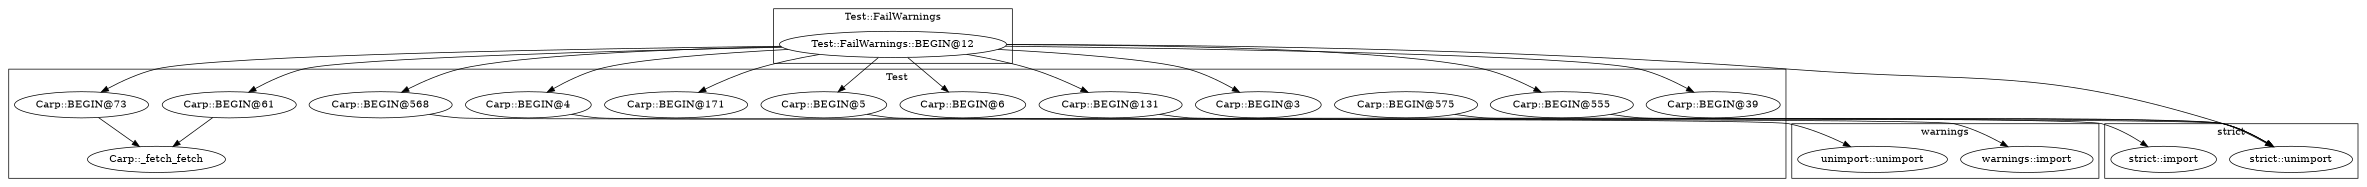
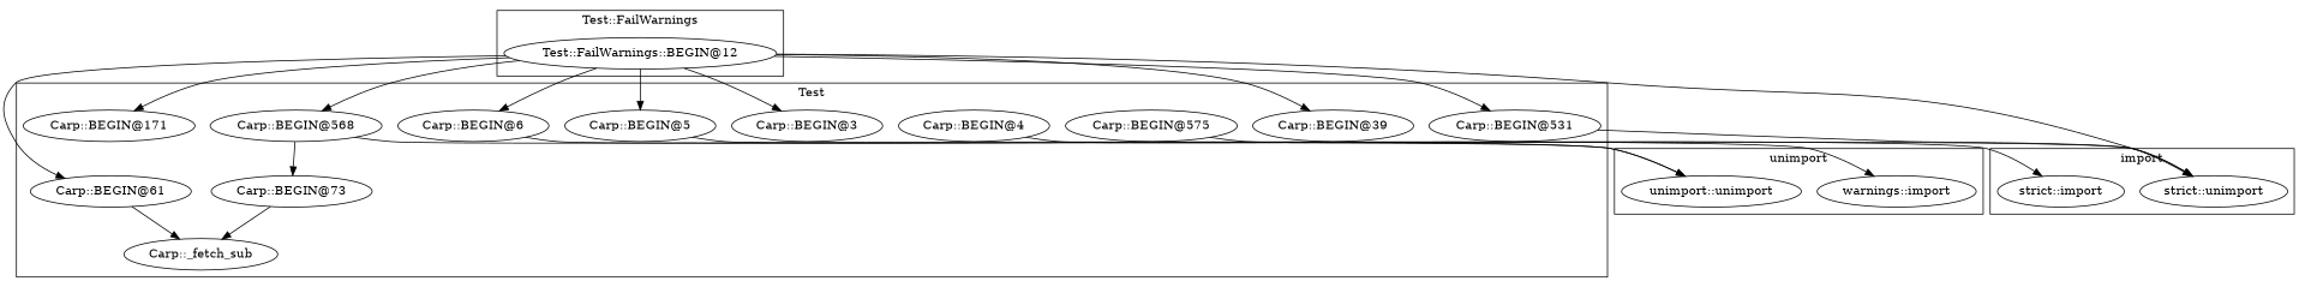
  digraph {
-   "Carp::BEGIN@555"
    "Carp::BEGIN@5"
    "Carp::BEGIN@3"
    "Carp::BEGIN@575"
    "Carp::BEGIN@568"
-   "Carp::_fetch_sub" [label="Carp::_fetch_fetch"]
+   "Carp::_fetch_sub"
    "Carp::BEGIN@6"
    "Carp::BEGIN@4"
    "Carp::BEGIN@171"
    "Carp::BEGIN@73"
-   "Carp::BEGIN@131"
+   "Carp::BEGIN@131" [label="Carp::BEGIN@531"]
    "Carp::BEGIN@61"
    n13 [label="Carp::BEGIN@39"]
    n14 [label="unimport::unimport"]
    "warnings::import"
    "Test::FailWarnings::BEGIN@12"
    "strict::import"
    "strict::unimport"
    subgraph cluster_1 {
      label=Test
-     "Carp::BEGIN@555"
      "Carp::BEGIN@5"
      "Carp::BEGIN@3"
      "Carp::BEGIN@575"
      "Carp::BEGIN@568"
      "Carp::_fetch_sub"
      "Carp::BEGIN@6"
      "Carp::BEGIN@4"
      "Carp::BEGIN@171"
      "Carp::BEGIN@73"
      "Carp::BEGIN@131"
      "Carp::BEGIN@61"
      n13
    }
    subgraph cluster_2 {
-     label=warnings
+     label=unimport
      n14
      "warnings::import"
    }
    subgraph cluster_3 {
      label="Test::FailWarnings"
      "Test::FailWarnings::BEGIN@12"
    }
    subgraph cluster_4 {
-     label="strict"
+     label=import
      "strict::import"
      "strict::unimport"
    }
-   "Carp::BEGIN@555" -> "strict::unimport"
    "Carp::BEGIN@5" -> "warnings::import"
    "Carp::BEGIN@575" -> "strict::unimport"
    "Carp::BEGIN@568" -> n14
+   "Carp::BEGIN@6" -> n14
    "Carp::BEGIN@4" -> "strict::import"
    "Carp::BEGIN@73" -> "Carp::_fetch_sub"
    "Carp::BEGIN@131" -> "strict::unimport"
    "Carp::BEGIN@61" -> "Carp::_fetch_sub"
-   "Test::FailWarnings::BEGIN@12" -> "Carp::BEGIN@555"
    "Test::FailWarnings::BEGIN@12" -> "Carp::BEGIN@5"
    "Test::FailWarnings::BEGIN@12" -> "Carp::BEGIN@3"
    "Test::FailWarnings::BEGIN@12" -> "Carp::BEGIN@568"
    "Test::FailWarnings::BEGIN@12" -> "Carp::BEGIN@6"
-   "Test::FailWarnings::BEGIN@12" -> "Carp::BEGIN@4"
    "Test::FailWarnings::BEGIN@12" -> "Carp::BEGIN@171"
-   "Test::FailWarnings::BEGIN@12" -> "Carp::BEGIN@73"
+   "Carp::BEGIN@568" -> "Carp::BEGIN@73"
    "Test::FailWarnings::BEGIN@12" -> "Carp::BEGIN@131"
    "Test::FailWarnings::BEGIN@12" -> "Carp::BEGIN@61"
    "Test::FailWarnings::BEGIN@12" -> n13
    "Test::FailWarnings::BEGIN@12" -> "strict::unimport"
  }
